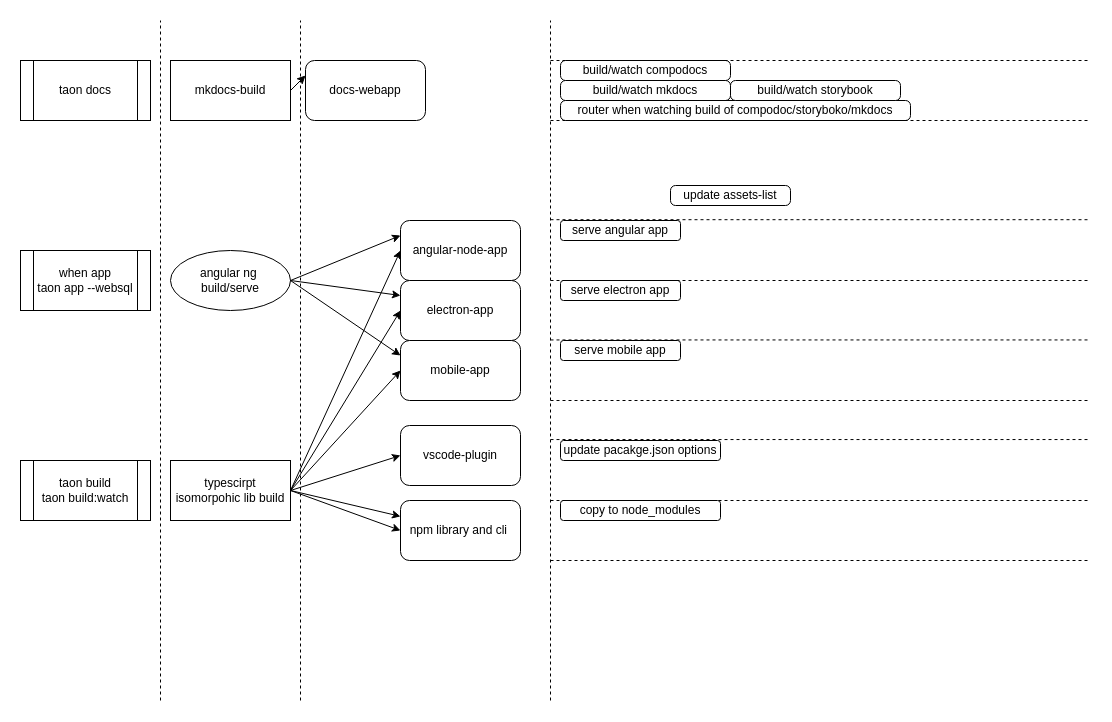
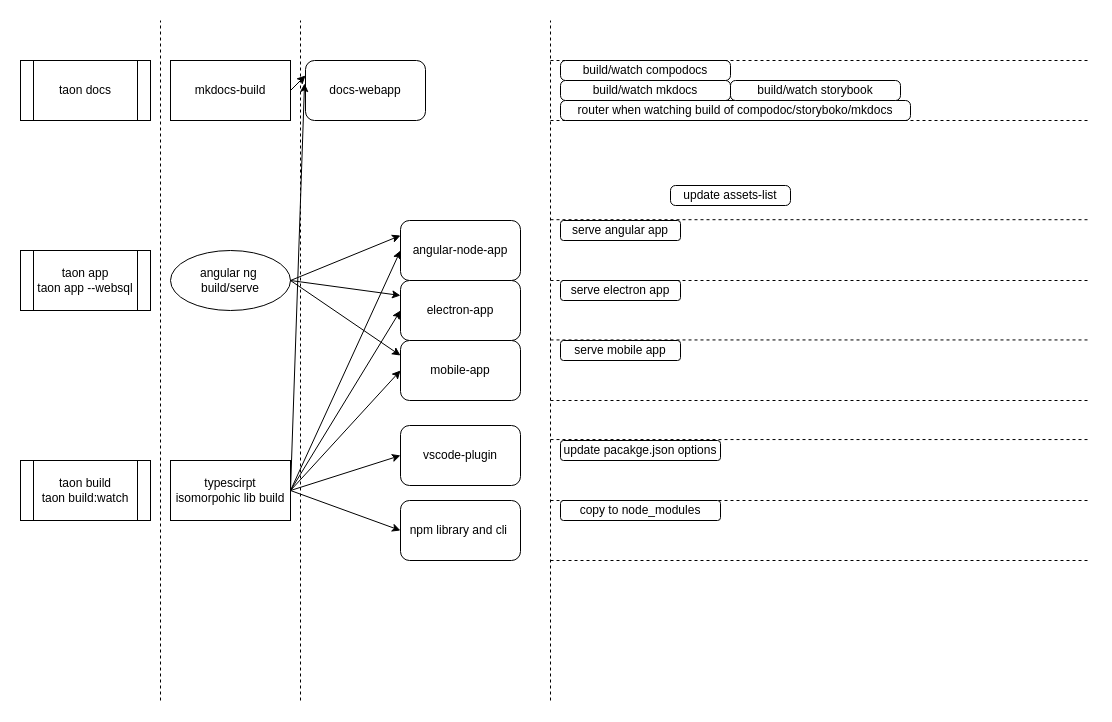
  <mxCell id="0" />
  <mxCell id="1" parent="0" />
  <mxCell id="2" value="typescirpt isomorpohic lib build" style="rounded=0;whiteSpace=wrap;html=1;" parent="1" vertex="1"><mxGeometry x="170" y="460" width="120" height="60" as="geometry" /></mxCell>
  <mxCell id="3" value="angular ng&amp;nbsp;&lt;div&gt;build/serve&lt;/div&gt;" style="ellipse;whiteSpace=wrap;html=1;" parent="1" vertex="1"><mxGeometry x="170" y="250" width="120" height="60" as="geometry" /></mxCell>
- <mxCell id="4" value="when app&lt;br&gt;taon app --websql" style="shape=process;whiteSpace=wrap;html=1;backgroundOutline=1;" parent="1" vertex="1"><mxGeometry x="20" y="250" width="130" height="60" as="geometry" /></mxCell>
+ <mxCell id="4" value="taon app&lt;br&gt;taon app --websql" style="shape=process;whiteSpace=wrap;html=1;backgroundOutline=1;" parent="1" vertex="1"><mxGeometry x="20" y="250" width="130" height="60" as="geometry" /></mxCell>
  <mxCell id="5" value="taon build&lt;br&gt;taon build:watch" style="shape=process;whiteSpace=wrap;html=1;backgroundOutline=1;" parent="1" vertex="1"><mxGeometry x="20" y="460" width="130" height="60" as="geometry" /></mxCell>
  <mxCell id="6" value="vscode-plugin" style="rounded=1;whiteSpace=wrap;html=1;" parent="1" vertex="1"><mxGeometry x="400" y="425" width="120" height="60" as="geometry" /></mxCell>
  <mxCell id="7" value="&lt;span style=&quot;color: rgb(0, 0, 0);&quot;&gt;npm library and cli&amp;nbsp;&lt;/span&gt;" style="rounded=1;whiteSpace=wrap;html=1;" parent="1" vertex="1"><mxGeometry x="400" y="500" width="120" height="60" as="geometry" /></mxCell>
  <mxCell id="8" value="electron&lt;span style=&quot;background-color: transparent;&quot;&gt;-app&lt;/span&gt;" style="rounded=1;whiteSpace=wrap;html=1;" parent="1" vertex="1"><mxGeometry x="400" y="280" width="120" height="60" as="geometry" /></mxCell>
  <mxCell id="9" value="taon docs" style="shape=process;whiteSpace=wrap;html=1;backgroundOutline=1;" parent="1" vertex="1"><mxGeometry x="20" y="60" width="130" height="60" as="geometry" /></mxCell>
  <mxCell id="10" value="docs-webapp" style="rounded=1;whiteSpace=wrap;html=1;" parent="1" vertex="1"><mxGeometry x="305" y="60" width="120" height="60" as="geometry" /></mxCell>
  <mxCell id="11" value="mobile-app" style="rounded=1;whiteSpace=wrap;html=1;" parent="1" vertex="1"><mxGeometry x="400" y="340" width="120" height="60" as="geometry" /></mxCell>
  <mxCell id="12" value="angular-node-app" style="rounded=1;whiteSpace=wrap;html=1;" parent="1" vertex="1"><mxGeometry x="400" y="220" width="120" height="60" as="geometry" /></mxCell>
  <mxCell id="13" value="mkdocs-build" style="rounded=0;whiteSpace=wrap;html=1;" parent="1" vertex="1"><mxGeometry x="170" y="60" width="120" height="60" as="geometry" /></mxCell>
  <mxCell id="14" value="build/watch compodocs" style="rounded=1;whiteSpace=wrap;html=1;arcSize=25;" parent="1" vertex="1"><mxGeometry x="560" y="60" width="170" height="20" as="geometry" /></mxCell>
  <mxCell id="15" value="update pacakge.json options" style="rounded=1;whiteSpace=wrap;html=1;" parent="1" vertex="1"><mxGeometry x="560" y="440" width="160" height="20" as="geometry" /></mxCell>
  <mxCell id="16" value="serve angular&amp;nbsp;&lt;span style=&quot;background-color: transparent;&quot;&gt;app&lt;/span&gt;" style="rounded=1;whiteSpace=wrap;html=1;" parent="1" vertex="1"><mxGeometry x="560" y="220" width="120" height="20" as="geometry" /></mxCell>
  <mxCell id="17" value="serve mobile app" style="rounded=1;whiteSpace=wrap;html=1;" parent="1" vertex="1"><mxGeometry x="560" y="340" width="120" height="20" as="geometry" /></mxCell>
  <mxCell id="18" value="serve electron app" style="rounded=1;whiteSpace=wrap;html=1;" parent="1" vertex="1"><mxGeometry x="560" y="280" width="120" height="20" as="geometry" /></mxCell>
  <mxCell id="19" value="copy to node_modules" style="rounded=1;whiteSpace=wrap;html=1;" parent="1" vertex="1"><mxGeometry x="560" y="500" width="160" height="20" as="geometry" /></mxCell>
  <mxCell id="20" value="" style="endArrow=none;dashed=1;html=1;" parent="1" edge="1"><mxGeometry width="50" height="50" relative="1" as="geometry"><mxPoint x="160" y="700" as="sourcePoint" /><mxPoint x="160" y="20" as="targetPoint" /></mxGeometry></mxCell>
  <mxCell id="21" value="" style="endArrow=none;dashed=1;html=1;" parent="1" edge="1"><mxGeometry width="50" height="50" relative="1" as="geometry"><mxPoint x="300" y="700" as="sourcePoint" /><mxPoint x="300" y="20" as="targetPoint" /></mxGeometry></mxCell>
  <mxCell id="22" value="" style="endArrow=none;dashed=1;html=1;" edge="1" parent="1"><mxGeometry width="50" height="50" relative="1" as="geometry"><mxPoint x="550" y="700" as="sourcePoint" /><mxPoint x="550" y="20" as="targetPoint" /></mxGeometry></mxCell>
  <mxCell id="23" value="" style="endArrow=classic;html=1;entryX=0;entryY=0.5;entryDx=0;entryDy=0;" edge="1" parent="1" target="11"><mxGeometry width="50" height="50" relative="1" as="geometry"><mxPoint x="290" y="490" as="sourcePoint" /><mxPoint x="340" y="440" as="targetPoint" /></mxGeometry></mxCell>
  <mxCell id="24" value="" style="endArrow=classic;html=1;exitX=1;exitY=0.5;exitDx=0;exitDy=0;entryX=0;entryY=0.5;entryDx=0;entryDy=0;" edge="1" parent="1" source="2" target="8"><mxGeometry width="50" height="50" relative="1" as="geometry"><mxPoint x="550" y="350" as="sourcePoint" /><mxPoint x="600" y="300" as="targetPoint" /></mxGeometry></mxCell>
  <mxCell id="25" value="" style="endArrow=classic;html=1;entryX=0;entryY=0.5;entryDx=0;entryDy=0;" edge="1" parent="1" target="12"><mxGeometry width="50" height="50" relative="1" as="geometry"><mxPoint x="290" y="490" as="sourcePoint" /><mxPoint x="410" y="320" as="targetPoint" /></mxGeometry></mxCell>
  <mxCell id="26" value="" style="endArrow=classic;html=1;exitX=1;exitY=0.5;exitDx=0;exitDy=0;entryX=0;entryY=0.5;entryDx=0;entryDy=0;" edge="1" parent="1" source="2" target="6"><mxGeometry width="50" height="50" relative="1" as="geometry"><mxPoint x="310" y="510" as="sourcePoint" /><mxPoint x="420" y="330" as="targetPoint" /></mxGeometry></mxCell>
  <mxCell id="27" value="" style="endArrow=classic;html=1;entryX=0;entryY=0.5;entryDx=0;entryDy=0;" edge="1" parent="1" target="7"><mxGeometry width="50" height="50" relative="1" as="geometry"><mxPoint x="290" y="490" as="sourcePoint" /><mxPoint x="410" y="480" as="targetPoint" /></mxGeometry></mxCell>
- <mxCell id="28" value="" style="endArrow=classic;html=1;exitX=1;exitY=0.5;exitDx=0;exitDy=0;" edge="1" parent="1" source="2" target="7"><mxGeometry width="50" height="50" relative="1" as="geometry"><mxPoint x="300" y="500" as="sourcePoint" /><mxPoint x="410" y="260" as="targetPoint" /></mxGeometry></mxCell>
+ <mxCell id="28" value="" style="endArrow=classic;html=1;entryX=-0.008;entryY=0.383;entryDx=0;entryDy=0;entryPerimeter=0;exitX=1;exitY=0.5;exitDx=0;exitDy=0;" edge="1" parent="1" source="2" target="10"><mxGeometry width="50" height="50" relative="1" as="geometry"><mxPoint x="300" y="500" as="sourcePoint" /><mxPoint x="410" y="260" as="targetPoint" /></mxGeometry></mxCell>
  <mxCell id="29" value="" style="endArrow=classic;html=1;entryX=0;entryY=0.25;entryDx=0;entryDy=0;exitX=1;exitY=0.5;exitDx=0;exitDy=0;" edge="1" parent="1" source="3" target="12"><mxGeometry width="50" height="50" relative="1" as="geometry"><mxPoint x="310" y="510" as="sourcePoint" /><mxPoint x="420" y="270" as="targetPoint" /></mxGeometry></mxCell>
  <mxCell id="30" value="" style="endArrow=classic;html=1;entryX=0;entryY=0.25;entryDx=0;entryDy=0;exitX=1;exitY=0.5;exitDx=0;exitDy=0;" edge="1" parent="1" source="3" target="8"><mxGeometry width="50" height="50" relative="1" as="geometry"><mxPoint x="300" y="290" as="sourcePoint" /><mxPoint x="410" y="245" as="targetPoint" /></mxGeometry></mxCell>
  <mxCell id="31" value="" style="endArrow=classic;html=1;entryX=0;entryY=0.25;entryDx=0;entryDy=0;exitX=1;exitY=0.5;exitDx=0;exitDy=0;" edge="1" parent="1" source="3" target="11"><mxGeometry width="50" height="50" relative="1" as="geometry"><mxPoint x="310" y="300" as="sourcePoint" /><mxPoint x="420" y="255" as="targetPoint" /></mxGeometry></mxCell>
  <mxCell id="32" value="" style="endArrow=classic;html=1;entryX=0;entryY=0.25;entryDx=0;entryDy=0;exitX=1;exitY=0.5;exitDx=0;exitDy=0;" edge="1" parent="1" source="13" target="10"><mxGeometry width="50" height="50" relative="1" as="geometry"><mxPoint x="320" y="310" as="sourcePoint" /><mxPoint x="430" y="265" as="targetPoint" /></mxGeometry></mxCell>
  <mxCell id="33" value="update assets-list" style="rounded=1;whiteSpace=wrap;html=1;arcSize=25;" vertex="1" parent="1"><mxGeometry x="670" y="185" width="120" height="20" as="geometry" /></mxCell>
  <mxCell id="34" value="build/watch mkdocs" style="rounded=1;whiteSpace=wrap;html=1;arcSize=25;" vertex="1" parent="1"><mxGeometry x="560" y="80" width="170" height="20" as="geometry" /></mxCell>
  <mxCell id="35" value="router when watching build of compodoc/storyboko/mkdocs" style="rounded=1;whiteSpace=wrap;html=1;arcSize=25;" vertex="1" parent="1"><mxGeometry x="560" y="100" width="350" height="20" as="geometry" /></mxCell>
  <mxCell id="36" value="" style="endArrow=none;dashed=1;html=1;" edge="1" parent="1"><mxGeometry width="50" height="50" relative="1" as="geometry"><mxPoint x="550" y="500" as="sourcePoint" /><mxPoint x="1090" y="500" as="targetPoint" /></mxGeometry></mxCell>
  <mxCell id="37" value="" style="endArrow=none;dashed=1;html=1;" edge="1" parent="1"><mxGeometry width="50" height="50" relative="1" as="geometry"><mxPoint x="550" y="439.05" as="sourcePoint" /><mxPoint x="1090" y="439.05" as="targetPoint" /></mxGeometry></mxCell>
  <mxCell id="38" value="" style="endArrow=none;dashed=1;html=1;" edge="1" parent="1"><mxGeometry width="50" height="50" relative="1" as="geometry"><mxPoint x="550" y="339.44" as="sourcePoint" /><mxPoint x="1090" y="339.44" as="targetPoint" /></mxGeometry></mxCell>
  <mxCell id="39" value="" style="endArrow=none;dashed=1;html=1;" edge="1" parent="1"><mxGeometry width="50" height="50" relative="1" as="geometry"><mxPoint x="550" y="400" as="sourcePoint" /><mxPoint x="1090" y="400" as="targetPoint" /></mxGeometry></mxCell>
  <mxCell id="40" value="" style="endArrow=none;dashed=1;html=1;" edge="1" parent="1"><mxGeometry width="50" height="50" relative="1" as="geometry"><mxPoint x="550" y="280" as="sourcePoint" /><mxPoint x="1090" y="280" as="targetPoint" /></mxGeometry></mxCell>
  <mxCell id="41" value="" style="endArrow=none;dashed=1;html=1;" edge="1" parent="1"><mxGeometry width="50" height="50" relative="1" as="geometry"><mxPoint x="550" y="219.2" as="sourcePoint" /><mxPoint x="1090" y="219.2" as="targetPoint" /></mxGeometry></mxCell>
  <mxCell id="42" value="" style="endArrow=none;dashed=1;html=1;" edge="1" parent="1"><mxGeometry width="50" height="50" relative="1" as="geometry"><mxPoint x="550" y="560" as="sourcePoint" /><mxPoint x="1090" y="560" as="targetPoint" /></mxGeometry></mxCell>
  <mxCell id="43" value="" style="endArrow=none;dashed=1;html=1;" edge="1" parent="1"><mxGeometry width="50" height="50" relative="1" as="geometry"><mxPoint x="550" y="60" as="sourcePoint" /><mxPoint x="1090" y="60" as="targetPoint" /></mxGeometry></mxCell>
  <mxCell id="44" value="build/watch storybook" style="rounded=1;whiteSpace=wrap;html=1;arcSize=25;" vertex="1" parent="1"><mxGeometry x="730" y="80" width="170" height="20" as="geometry" /></mxCell>
  <mxCell id="45" value="" style="endArrow=none;dashed=1;html=1;" edge="1" parent="1"><mxGeometry width="50" height="50" relative="1" as="geometry"><mxPoint x="550" y="120" as="sourcePoint" /><mxPoint x="1090" y="120" as="targetPoint" /></mxGeometry></mxCell>
